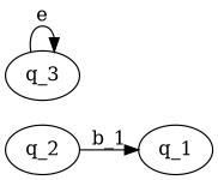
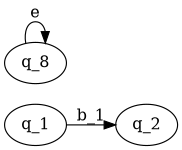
  digraph {
    nodesep=0.25
    rankdir=LR
    ranksep=0.25
    edge [style="obs_edge arrow"]
    n1 [label=q_1 style="state,initial"]
    n2 [label=q_2 style=state]
-   n3 [label=q_3 style="state,accepting"]
-   n2 -> n1 [label=b_1]
+   n3 [label=q_8 style="state,accepting"]
+   n1 -> n2 [label=b_1]
    n3 -> n3 [label=e]
  }
